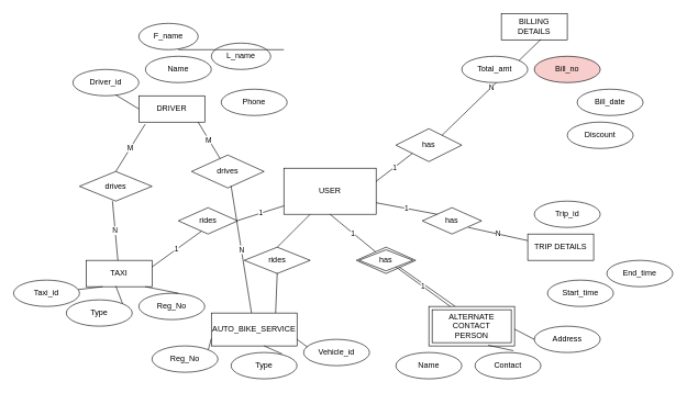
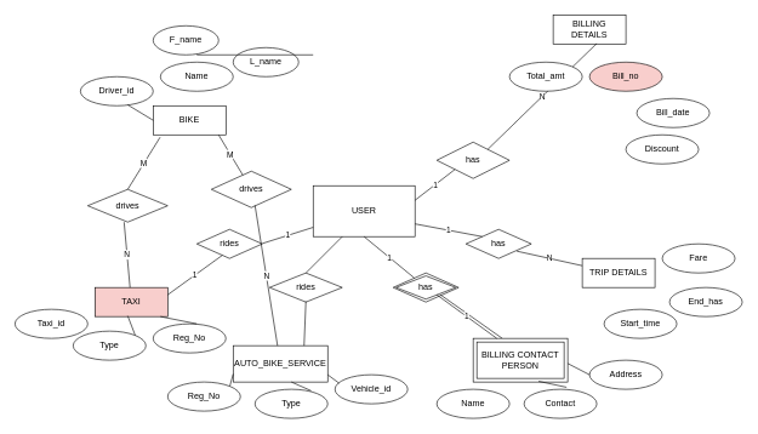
  <mxCell id="0" />
  <mxCell id="1" parent="0" />
  <mxCell id="2" value="AUTO_BIKE_SERVICE" style="whiteSpace=wrap;html=1;align=center;" vertex="1" parent="1"><mxGeometry x="320" y="475" width="130" height="50" as="geometry" /></mxCell>
  <mxCell id="3" value="TRIP DETAILS" style="whiteSpace=wrap;html=1;align=center;" vertex="1" parent="1"><mxGeometry x="800" y="355" width="100" height="40" as="geometry" /></mxCell>
- <mxCell id="4" value="TAXI" style="whiteSpace=wrap;html=1;align=center;" vertex="1" parent="1"><mxGeometry x="130" y="395" width="100" height="40" as="geometry" /></mxCell>
+ <mxCell id="4" value="TAXI" style="whiteSpace=wrap;html=1;align=center;fillColor=#f8cecc;" vertex="1" parent="1"><mxGeometry x="130" y="395" width="100" height="40" as="geometry" /></mxCell>
  <mxCell id="5" value="BILLING DETAILS" style="whiteSpace=wrap;html=1;align=center;" vertex="1" parent="1"><mxGeometry x="760" y="20" width="100" height="40" as="geometry" /></mxCell>
  <mxCell id="6" value="USER" style="whiteSpace=wrap;html=1;align=center;" vertex="1" parent="1"><mxGeometry x="430" y="255" width="140" height="70" as="geometry" /></mxCell>
- <mxCell id="7" value="DRIVER" style="whiteSpace=wrap;html=1;align=center;" vertex="1" parent="1"><mxGeometry x="210" y="145" width="100" height="40" as="geometry" /></mxCell>
+ <mxCell id="7" value="BIKE" style="whiteSpace=wrap;html=1;align=center;" vertex="1" parent="1"><mxGeometry x="210" y="145" width="100" height="40" as="geometry" /></mxCell>
  <mxCell id="8" value="has" style="shape=rhombus;perimeter=rhombusPerimeter;whiteSpace=wrap;html=1;align=center;" vertex="1" parent="1"><mxGeometry x="640" y="315" width="90" height="40" as="geometry" /></mxCell>
  <mxCell id="9" value="has" style="shape=rhombus;perimeter=rhombusPerimeter;whiteSpace=wrap;html=1;align=center;" vertex="1" parent="1"><mxGeometry x="600" y="195" width="100" height="50" as="geometry" /></mxCell>
  <mxCell id="10" value="rides" style="shape=rhombus;perimeter=rhombusPerimeter;whiteSpace=wrap;html=1;align=center;" vertex="1" parent="1"><mxGeometry x="270" y="315" width="90" height="40" as="geometry" /></mxCell>
  <mxCell id="11" value="rides" style="shape=rhombus;perimeter=rhombusPerimeter;whiteSpace=wrap;html=1;align=center;" vertex="1" parent="1"><mxGeometry x="370" y="375" width="100" height="40" as="geometry" /></mxCell>
  <mxCell id="12" value="drives" style="shape=rhombus;perimeter=rhombusPerimeter;whiteSpace=wrap;html=1;align=center;" vertex="1" parent="1"><mxGeometry x="120" y="260" width="110" height="45" as="geometry" /></mxCell>
  <mxCell id="13" value="has" style="shape=rhombus;double=1;perimeter=rhombusPerimeter;whiteSpace=wrap;html=1;align=center;" vertex="1" parent="1"><mxGeometry x="540" y="375" width="90" height="40" as="geometry" /></mxCell>
  <mxCell id="14" value="1" style="endArrow=none;html=1;rounded=0;entryX=0;entryY=0;entryDx=0;entryDy=0;exitX=1;exitY=0.75;exitDx=0;exitDy=0;" edge="1" parent="1" source="6" target="8"><mxGeometry relative="1" as="geometry"><mxPoint x="560" y="305" as="sourcePoint" /><mxPoint x="720" y="305" as="targetPoint" /></mxGeometry></mxCell>
  <mxCell id="15" value="N" style="endArrow=none;html=1;rounded=0;entryX=0.6;entryY=0.98;entryDx=0;entryDy=0;entryPerimeter=0;" edge="1" parent="1" target="5"><mxGeometry relative="1" as="geometry"><mxPoint x="670" y="205" as="sourcePoint" /><mxPoint x="830" y="205" as="targetPoint" /></mxGeometry></mxCell>
  <mxCell id="16" value="1" style="endArrow=none;html=1;rounded=0;entryX=0;entryY=1;entryDx=0;entryDy=0;" edge="1" parent="1" target="9"><mxGeometry relative="1" as="geometry"><mxPoint x="570" y="275" as="sourcePoint" /><mxPoint x="730" y="275" as="targetPoint" /></mxGeometry></mxCell>
  <mxCell id="17" value="" style="endArrow=none;html=1;rounded=0;entryX=0.75;entryY=0;entryDx=0;entryDy=0;" edge="1" parent="1" target="2"><mxGeometry relative="1" as="geometry"><mxPoint x="420" y="414" as="sourcePoint" /><mxPoint x="580" y="414" as="targetPoint" /></mxGeometry></mxCell>
  <mxCell id="18" value="" style="endArrow=none;html=1;rounded=0;entryX=0.5;entryY=0;entryDx=0;entryDy=0;" edge="1" parent="1" target="11"><mxGeometry relative="1" as="geometry"><mxPoint x="470" y="325" as="sourcePoint" /><mxPoint x="630" y="325" as="targetPoint" /></mxGeometry></mxCell>
  <mxCell id="19" value="1" style="endArrow=none;html=1;rounded=0;entryX=0.391;entryY=0.89;entryDx=0;entryDy=0;entryPerimeter=0;" edge="1" parent="1" target="10"><mxGeometry relative="1" as="geometry"><mxPoint x="230" y="405" as="sourcePoint" /><mxPoint x="390" y="405" as="targetPoint" /></mxGeometry></mxCell>
  <mxCell id="20" value="1" style="endArrow=none;html=1;rounded=0;" edge="1" parent="1" target="6"><mxGeometry relative="1" as="geometry"><mxPoint x="360" y="334.5" as="sourcePoint" /><mxPoint x="520" y="334.5" as="targetPoint" /></mxGeometry></mxCell>
  <mxCell id="21" value="N" style="endArrow=none;html=1;rounded=0;" edge="1" parent="1" target="4"><mxGeometry relative="1" as="geometry"><mxPoint x="170" y="305" as="sourcePoint" /><mxPoint x="330" y="305" as="targetPoint" /></mxGeometry></mxCell>
  <mxCell id="22" value="M" style="endArrow=none;html=1;rounded=0;entryX=0.5;entryY=0;entryDx=0;entryDy=0;exitX=0.096;exitY=1.08;exitDx=0;exitDy=0;exitPerimeter=0;" edge="1" parent="1" source="7" target="12"><mxGeometry relative="1" as="geometry"><mxPoint x="160" y="194" as="sourcePoint" /><mxPoint x="320" y="194" as="targetPoint" /></mxGeometry></mxCell>
  <mxCell id="23" value="1" style="endArrow=none;html=1;rounded=0;" edge="1" parent="1" target="13"><mxGeometry relative="1" as="geometry"><mxPoint x="500" y="325" as="sourcePoint" /><mxPoint x="660" y="325" as="targetPoint" /></mxGeometry></mxCell>
  <mxCell id="24" value="N" style="endArrow=none;html=1;rounded=0;entryX=0;entryY=0.25;entryDx=0;entryDy=0;" edge="1" parent="1" target="3"><mxGeometry relative="1" as="geometry"><mxPoint x="710" y="345" as="sourcePoint" /><mxPoint x="870" y="345" as="targetPoint" /></mxGeometry></mxCell>
  <mxCell id="25" value="" style="endArrow=none;html=1;rounded=0;entryX=0.25;entryY=0;entryDx=0;entryDy=0;" edge="1" parent="1"><mxGeometry relative="1" as="geometry"><mxPoint x="605" y="405" as="sourcePoint" /><mxPoint x="690" y="465" as="targetPoint" /></mxGeometry></mxCell>
- <mxCell id="26" value="ALTERNATE CONTACT&lt;br&gt;PERSON" style="shape=ext;margin=3;double=1;whiteSpace=wrap;html=1;align=center;" vertex="1" parent="1"><mxGeometry x="650" y="465" width="130" height="60" as="geometry" /></mxCell>
+ <mxCell id="26" value="BILLING CONTACT&lt;br&gt;PERSON" style="shape=ext;margin=3;double=1;whiteSpace=wrap;html=1;align=center;" vertex="1" parent="1"><mxGeometry x="650" y="465" width="130" height="60" as="geometry" /></mxCell>
  <mxCell id="27" value="Driver_id" style="ellipse;whiteSpace=wrap;html=1;align=center;" vertex="1" parent="1"><mxGeometry x="110" width="100" height="40" as="geometry" y="105" /></mxCell>
  <mxCell id="28" value="Name" style="ellipse;whiteSpace=wrap;html=1;align=center;" vertex="1" parent="1"><mxGeometry x="220" y="85" width="100" height="40" as="geometry" /></mxCell>
  <mxCell id="29" value="L_name" style="ellipse;whiteSpace=wrap;html=1;align=center;" vertex="1" parent="1"><mxGeometry x="320" y="65" width="90" height="40" as="geometry" /></mxCell>
  <mxCell id="30" value="F_name" style="ellipse;whiteSpace=wrap;html=1;align=center;" vertex="1" parent="1"><mxGeometry x="210" y="35" width="90" height="40" as="geometry" /></mxCell>
- <mxCell id="31" value="Phone" style="ellipse;whiteSpace=wrap;html=1;align=center;" vertex="1" parent="1"><mxGeometry x="335" y="135" width="100" height="40" as="geometry" /></mxCell>
  <mxCell id="32" value="Bill_no" style="ellipse;whiteSpace=wrap;html=1;align=center;fillColor=#f8cecc;" vertex="1" parent="1"><mxGeometry x="810" y="85" width="100" height="40" as="geometry" /></mxCell>
  <mxCell id="33" value="Reg_No" style="ellipse;whiteSpace=wrap;html=1;align=center;" vertex="1" parent="1"><mxGeometry x="210" y="445" width="100" height="40" as="geometry" /></mxCell>
  <mxCell id="34" value="Type" style="ellipse;whiteSpace=wrap;html=1;align=center;" vertex="1" parent="1"><mxGeometry y="455" width="100" height="40" as="geometry" x="100" /></mxCell>
  <mxCell id="35" value="Taxi_id" style="ellipse;whiteSpace=wrap;html=1;align=center;" vertex="1" parent="1"><mxGeometry x="20" y="425" width="100" height="40" as="geometry" /></mxCell>
  <mxCell id="36" value="Total_amt" style="ellipse;whiteSpace=wrap;html=1;align=center;" vertex="1" parent="1"><mxGeometry x="700" y="85" width="100" height="40" as="geometry" /></mxCell>
  <mxCell id="37" value="Vehicle_id" style="ellipse;whiteSpace=wrap;html=1;align=center;" vertex="1" parent="1"><mxGeometry x="460" y="515" width="100" height="40" as="geometry" /></mxCell>
  <mxCell id="38" value="Type" style="ellipse;whiteSpace=wrap;html=1;align=center;" vertex="1" parent="1"><mxGeometry x="350" y="535" width="100" height="40" as="geometry" /></mxCell>
  <mxCell id="39" value="Reg_No" style="ellipse;whiteSpace=wrap;html=1;align=center;" vertex="1" parent="1"><mxGeometry x="230" y="525" width="100" height="40" as="geometry" /></mxCell>
  <mxCell id="40" value="Name" style="ellipse;whiteSpace=wrap;html=1;align=center;" vertex="1" parent="1"><mxGeometry x="600" y="535" width="100" height="40" as="geometry" /></mxCell>
  <mxCell id="41" value="Contact" style="ellipse;whiteSpace=wrap;html=1;align=center;" vertex="1" parent="1"><mxGeometry x="720" y="535" width="100" height="40" as="geometry" /></mxCell>
  <mxCell id="42" value="Address" style="ellipse;whiteSpace=wrap;html=1;align=center;" vertex="1" parent="1"><mxGeometry x="810" y="495" width="100" height="40" as="geometry" /></mxCell>
  <mxCell id="43" value="Bill_date" style="ellipse;whiteSpace=wrap;html=1;align=center;" vertex="1" parent="1"><mxGeometry x="875" y="135" width="100" height="40" as="geometry" /></mxCell>
  <mxCell id="44" value="Discount" style="ellipse;whiteSpace=wrap;html=1;align=center;" vertex="1" parent="1"><mxGeometry x="860" y="185" width="100" height="40" as="geometry" /></mxCell>
  <mxCell id="45" value="Start_time" style="ellipse;whiteSpace=wrap;html=1;align=center;" vertex="1" parent="1"><mxGeometry x="830" y="425" width="100" height="40" as="geometry" /></mxCell>
- <mxCell id="46" value="End_time" style="ellipse;whiteSpace=wrap;html=1;align=center;" vertex="1" parent="1"><mxGeometry x="920" y="395" width="100" height="40" as="geometry" /></mxCell>
- <mxCell id="48" value="Trip_id" style="ellipse;whiteSpace=wrap;html=1;align=center;" vertex="1" parent="1"><mxGeometry x="810" y="305" width="100" height="40" as="geometry" /></mxCell>
+ <mxCell id="46" value="End_has" style="ellipse;whiteSpace=wrap;html=1;align=center;" vertex="1" parent="1"><mxGeometry x="920" y="395" width="100" height="40" as="geometry" /></mxCell>
+ <mxCell id="47" value="Fare" style="ellipse;whiteSpace=wrap;html=1;align=center;" vertex="1" parent="1"><mxGeometry x="910" y="335" width="100" height="40" as="geometry" /></mxCell>
  <mxCell id="49" value="drives" style="shape=rhombus;perimeter=rhombusPerimeter;whiteSpace=wrap;html=1;align=center;" vertex="1" parent="1"><mxGeometry x="290" y="235" width="110" height="50" as="geometry" /></mxCell>
  <mxCell id="50" value="M" style="endArrow=none;html=1;rounded=0;" edge="1" parent="1" target="49"><mxGeometry relative="1" as="geometry"><mxPoint x="300" y="185" as="sourcePoint" /><mxPoint x="460" y="185" as="targetPoint" /></mxGeometry></mxCell>
  <mxCell id="51" value="N" style="endArrow=none;html=1;rounded=0;" edge="1" parent="1" target="2"><mxGeometry relative="1" as="geometry"><mxPoint x="350" y="282" as="sourcePoint" /><mxPoint x="510" y="282" as="targetPoint" /></mxGeometry></mxCell>
- <mxCell id="52" value="" style="endArrow=none;html=1;rounded=0;entryX=0.25;entryY=1;entryDx=0;entryDy=0;" edge="1" parent="1" source="35" target="4"><mxGeometry relative="1" as="geometry"><mxPoint y="385" as="sourcePoint" x="100" /><mxPoint x="260" y="385" as="targetPoint" /></mxGeometry></mxCell>
  <mxCell id="53" value="" style="endArrow=none;html=1;rounded=0;entryX=1;entryY=0;entryDx=0;entryDy=0;" edge="1" parent="1" target="34"><mxGeometry relative="1" as="geometry"><mxPoint x="175" y="434" as="sourcePoint" /><mxPoint x="335" y="434" as="targetPoint" /></mxGeometry></mxCell>
  <mxCell id="54" value="" style="endArrow=none;html=1;rounded=0;entryX=0.584;entryY=-0.07;entryDx=0;entryDy=0;entryPerimeter=0;" edge="1" parent="1" target="41"><mxGeometry relative="1" as="geometry"><mxPoint x="740" y="524" as="sourcePoint" /><mxPoint x="900" y="524" as="targetPoint" /></mxGeometry></mxCell>
  <mxCell id="55" value="" style="endArrow=none;html=1;rounded=0;entryX=0;entryY=0.5;entryDx=0;entryDy=0;" edge="1" parent="1" target="42"><mxGeometry relative="1" as="geometry"><mxPoint x="780" y="499.5" as="sourcePoint" /><mxPoint x="940" y="499.5" as="targetPoint" /></mxGeometry></mxCell>
  <mxCell id="56" value="" style="endArrow=none;html=1;rounded=0;entryX=1;entryY=0;entryDx=0;entryDy=0;" edge="1" parent="1" target="39"><mxGeometry relative="1" as="geometry"><mxPoint x="320" y="514" as="sourcePoint" /><mxPoint x="480" y="514" as="targetPoint" /></mxGeometry></mxCell>
  <mxCell id="57" value="" style="endArrow=none;html=1;rounded=0;entryX=0.772;entryY=0.05;entryDx=0;entryDy=0;entryPerimeter=0;" edge="1" parent="1" target="38"><mxGeometry relative="1" as="geometry"><mxPoint x="400" y="525" as="sourcePoint" /><mxPoint x="560" y="525" as="targetPoint" /></mxGeometry></mxCell>
  <mxCell id="58" value="" style="endArrow=none;html=1;rounded=0;entryX=0.056;entryY=0.29;entryDx=0;entryDy=0;entryPerimeter=0;" edge="1" parent="1" target="37"><mxGeometry relative="1" as="geometry"><mxPoint x="450" y="515" as="sourcePoint" /><mxPoint x="610" y="515" as="targetPoint" /></mxGeometry></mxCell>
  <mxCell id="59" value="" style="endArrow=none;html=1;rounded=0;" edge="1" parent="1"><mxGeometry relative="1" as="geometry"><mxPoint x="220" y="435" as="sourcePoint" /><mxPoint x="270" y="445" as="targetPoint" /></mxGeometry></mxCell>
  <mxCell id="60" style="edgeStyle=orthogonalEdgeStyle;rounded=0;orthogonalLoop=1;jettySize=auto;html=1;exitX=0.5;exitY=1;exitDx=0;exitDy=0;" edge="1" parent="1" source="30" target="30"><mxGeometry relative="1" as="geometry" /></mxCell>
  <mxCell id="61" value="" style="endArrow=none;html=1;rounded=0;entryX=0;entryY=0.5;entryDx=0;entryDy=0;" edge="1" parent="1" target="7"><mxGeometry relative="1" as="geometry"><mxPoint x="175" y="143.75" as="sourcePoint" /><mxPoint x="335" y="143.75" as="targetPoint" /></mxGeometry></mxCell>
  <mxCell id="62" value="1" style="endArrow=none;html=1;rounded=0;entryX=0.25;entryY=0;entryDx=0;entryDy=0;" edge="1" parent="1" target="26"><mxGeometry relative="1" as="geometry"><mxPoint x="600" y="405" as="sourcePoint" /><mxPoint x="760" y="405" as="targetPoint" /></mxGeometry></mxCell>
  <mxCell id="63" value="" style="endArrow=none;html=1;rounded=0;" edge="1" parent="1"><mxGeometry relative="1" as="geometry"><mxPoint x="270" y="75" as="sourcePoint" /><mxPoint x="430" y="75" as="targetPoint" /></mxGeometry></mxCell>
